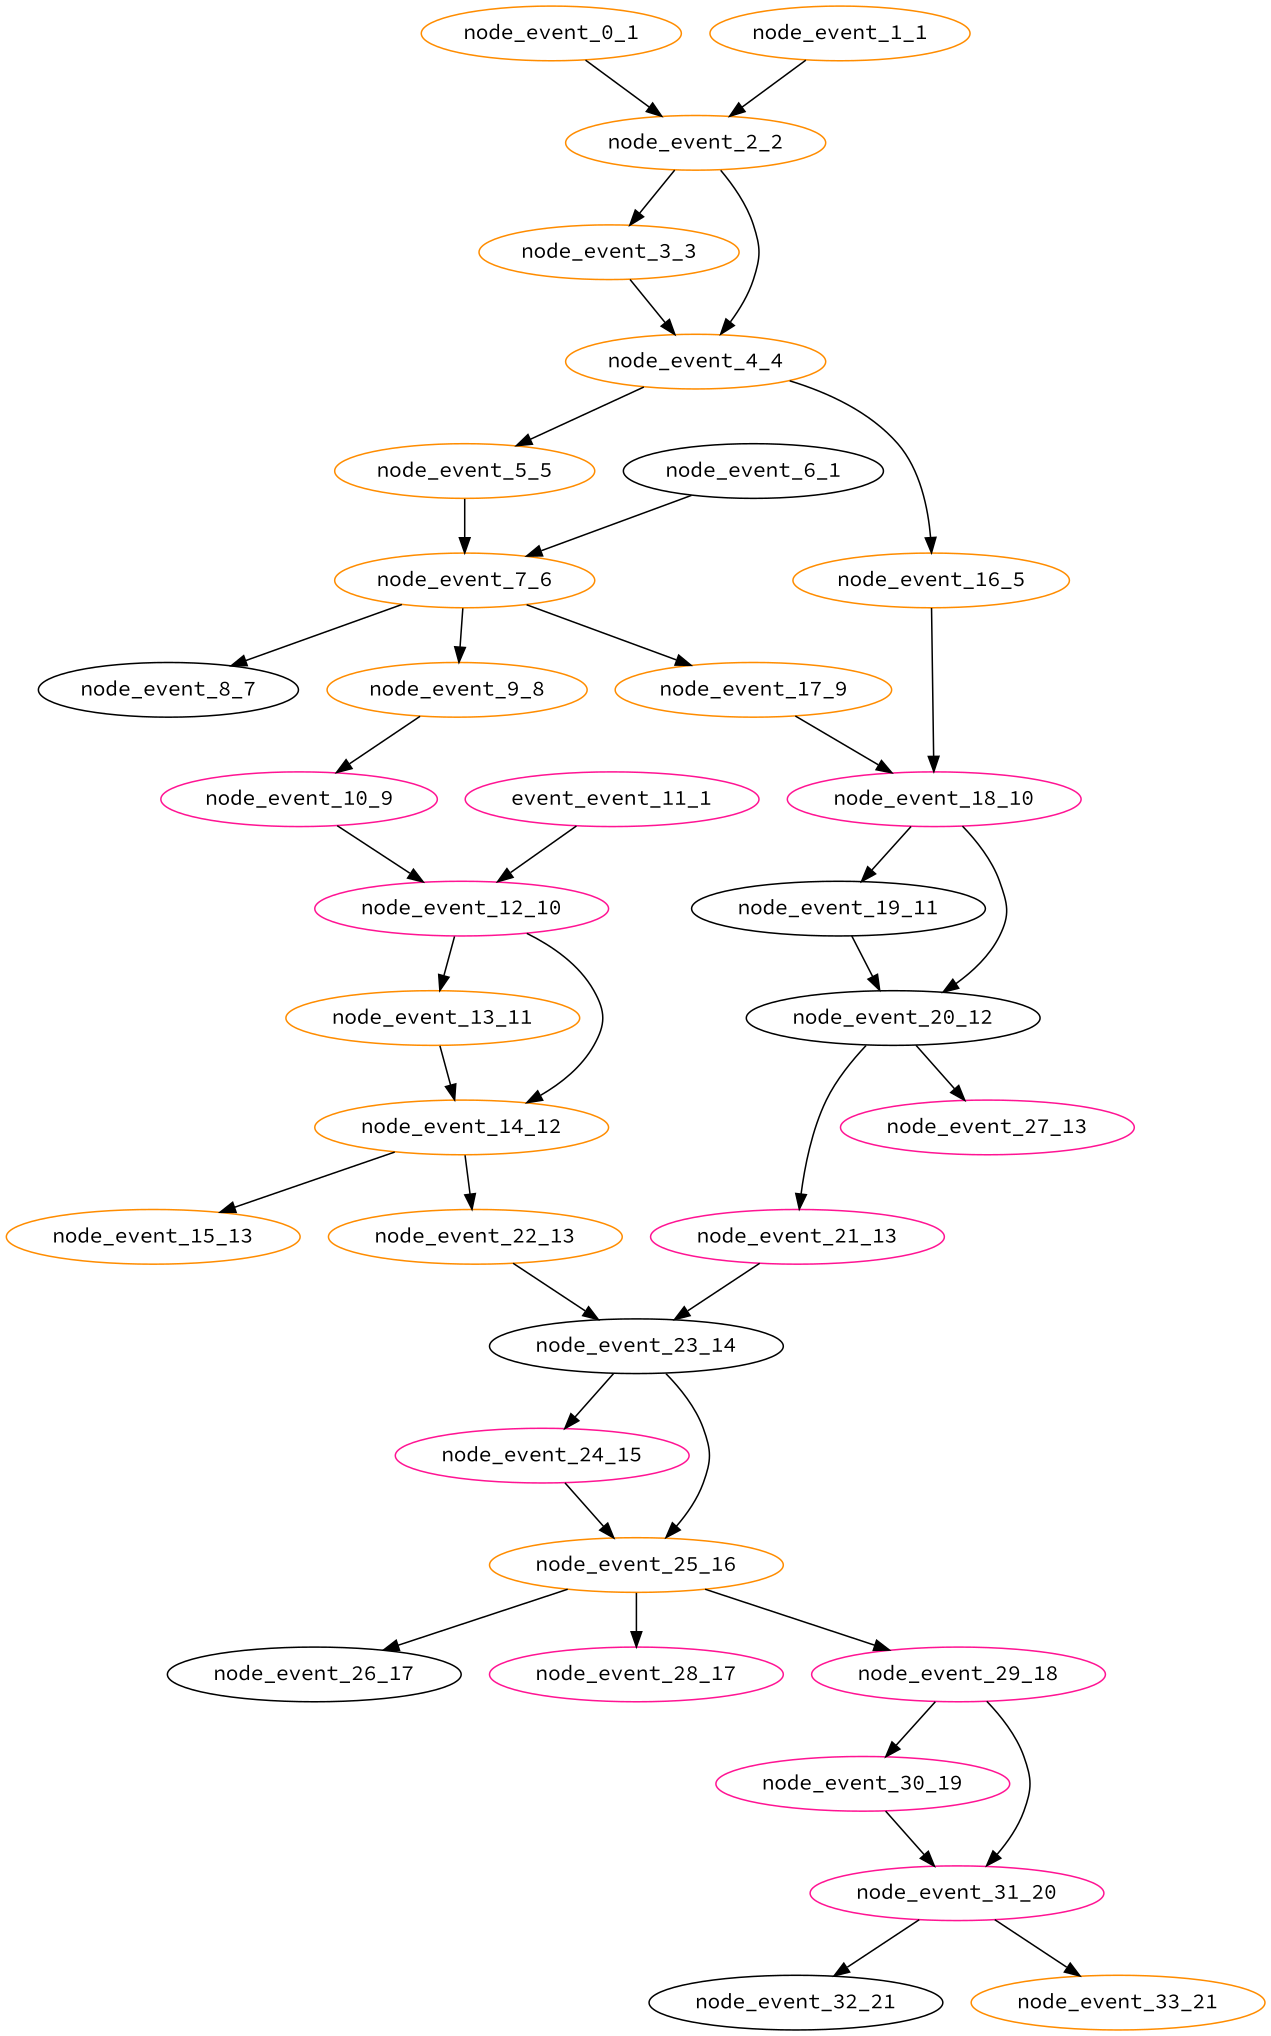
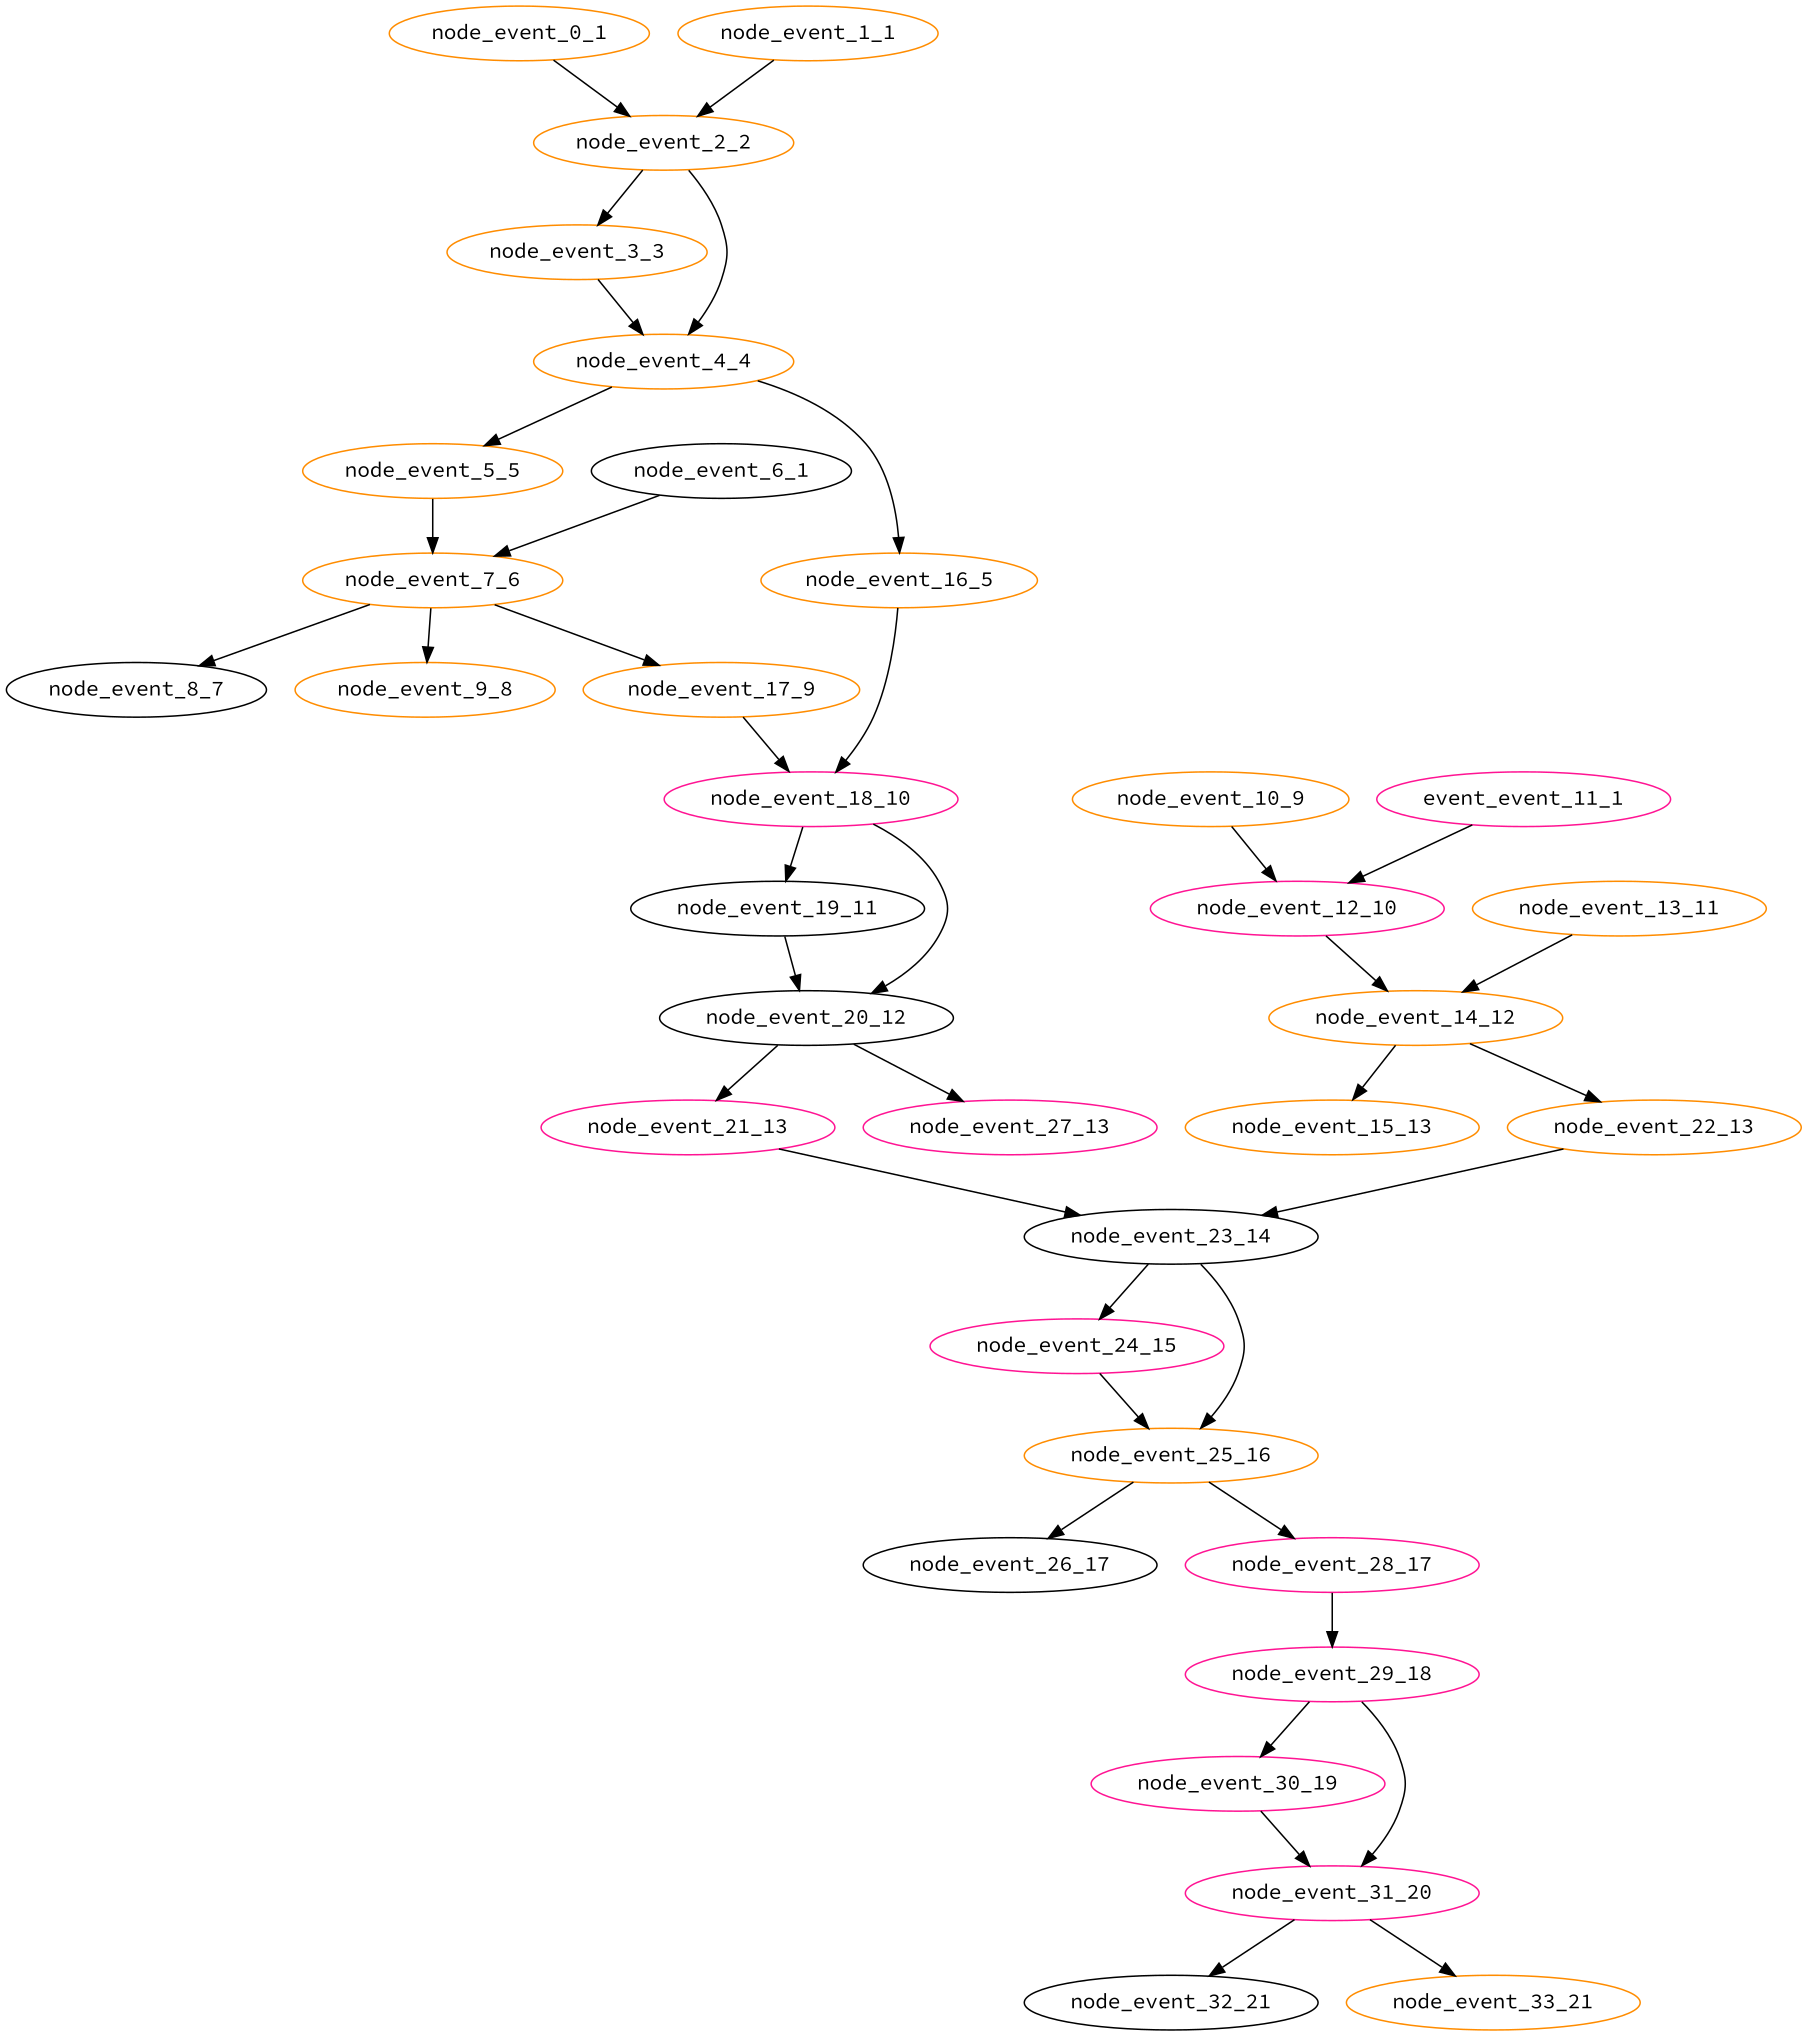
  digraph {
    fontname="Source Code Pro"
    node [Dependencies=0 Depth=1 EventType="DotQasm.Scheduling.GateEvent" Latency="00:00:00.0010000" Priority=0.019000000000000003 color=darkorange fontname="Source Code Pro"]
    edge [fontname="Source Code Pro"]
    node_event_0_1 [EventIndex=0 Priority=0.031000000000000014]
    node_event_2_2 [Dependencies=2 Depth=2 EventIndex=2 EventType="DotQasm.Scheduling.ControlledGateEvent" Latency="00:00:00.0020000" Priority=0.030000000000000013]
    node_event_3_3 [Dependencies=3 Depth=3 EventIndex=3 Priority=0.02800000000000001]
    node_event_4_4 [Dependencies=7 Depth=4 EventIndex=4 EventType="DotQasm.Scheduling.ControlledGateEvent" Latency="00:00:00.0020000" Priority=0.02700000000000001]
    node_event_1_1 [EventIndex=1 Priority=0.031000000000000014]
    node_event_5_5 [Dependencies=8 Depth=5 EventIndex=5 Priority=0.02500000000000001]
    node_event_16_5 [Dependencies=8 Depth=5 EventIndex=16]
    node_event_7_6 [Dependencies=10 Depth=6 EventIndex=7 EventType="DotQasm.Scheduling.ControlledGateEvent" Latency="00:00:00.0020000" Priority=0.024000000000000007]
    node_event_18_10 [Dependencies=34 Depth=10 EventIndex=18 EventType="DotQasm.Scheduling.ControlledGateEvent" Latency="00:00:00.0020000" Priority=0.018000000000000002 color=deeppink]
    node_event_8_7 [Dependencies=11 Depth=7 EventIndex=8 Priority=0.022000000000000006 color=black]
    node_event_9_8 [Dependencies=23 Depth=8 EventIndex=9 EventType="DotQasm.Scheduling.ControlledGateEvent" Latency="00:00:00.0020000" Priority=0.021000000000000005]
    node_event_17_9 [Dependencies=24 Depth=9 EventIndex=17]
    node_event_6_1 [EventIndex=6 Priority=0.02500000000000001 color=black]
-   node_event_10_9 [Dependencies=24 Depth=9 EventIndex=10 color=deeppink]
+   node_event_10_9 [Dependencies=24 Depth=9 EventIndex=10]
    node_event_12_10 [Dependencies=26 Depth=10 EventIndex=12 EventType="DotQasm.Scheduling.ControlledGateEvent" Latency="00:00:00.0020000" Priority=0.018000000000000002 color=deeppink]
    node_event_13_11 [Dependencies=27 Depth=11 EventIndex=13 Priority=0.016]
    node_event_14_12 [Dependencies=55 Depth=12 EventIndex=14 EventType="DotQasm.Scheduling.ControlledGateEvent" Latency="00:00:00.0020000" Priority=0.015000000000000001]
    n18 [EventIndex=11 color=deeppink label=event_event_11_1]
    node_event_15_13 [Dependencies=56 Depth=13 EventIndex=15 Priority=0.001]
    node_event_22_13 [Dependencies=56 Depth=13 EventIndex=22 Priority=0.013000000000000001]
    node_event_23_14 [Dependencies=130 Depth=14 EventIndex=23 EventType="DotQasm.Scheduling.ControlledGateEvent" Latency="00:00:00.0020000" Priority=0.012000000000000002 color=black]
    node_event_19_11 [Dependencies=35 Depth=11 EventIndex=19 Priority=0.016 color=black]
    node_event_20_12 [Dependencies=71 Depth=12 EventIndex=20 EventType="DotQasm.Scheduling.ControlledGateEvent" Latency="00:00:00.0020000" Priority=0.015000000000000001 color=black]
    node_event_21_13 [Dependencies=72 Depth=13 EventIndex=21 Priority=0.013000000000000001 color=deeppink]
    node_event_27_13 [Dependencies=72 Depth=13 EventIndex=27 Priority=0.007 color=deeppink]
    node_event_24_15 [Dependencies=131 Depth=15 EventIndex=24 Priority=0.010000000000000002 color=deeppink]
    node_event_25_16 [Dependencies=263 Depth=16 EventIndex=25 EventType="DotQasm.Scheduling.ControlledGateEvent" Latency="00:00:00.0020000" Priority=0.009000000000000001]
    node_event_26_17 [Dependencies=264 Depth=17 EventIndex=26 Priority=0.001 color=black]
    node_event_28_17 [Dependencies=264 Depth=17 EventIndex=28 Priority=0.007 color=deeppink]
    node_event_29_18 [Dependencies=338 Depth=18 EventIndex=29 EventType="DotQasm.Scheduling.ControlledGateEvent" Latency="00:00:00.0020000" Priority=0.006 color=deeppink]
    node_event_30_19 [Dependencies=339 Depth=19 EventIndex=30 Priority=0.004 color=deeppink]
    node_event_31_20 [Dependencies=679 Depth=20 EventIndex=31 EventType="DotQasm.Scheduling.ControlledGateEvent" Latency="00:00:00.0020000" Priority=0.003 color=deeppink]
    node_event_32_21 [Dependencies=680 Depth=21 EventIndex=32 Priority=0.001 color=black]
    node_event_33_21 [Dependencies=680 Depth=21 EventIndex=33 Priority=0.001]
    node_event_0_1 -> node_event_2_2
    node_event_2_2 -> node_event_3_3
    node_event_2_2 -> node_event_4_4
    node_event_3_3 -> node_event_4_4
    node_event_4_4 -> node_event_5_5
    node_event_4_4 -> node_event_16_5
    node_event_1_1 -> node_event_2_2
    node_event_5_5 -> node_event_7_6
    node_event_16_5 -> node_event_18_10
    node_event_7_6 -> node_event_8_7
    node_event_7_6 -> node_event_9_8
    node_event_7_6 -> node_event_17_9
    node_event_18_10 -> node_event_19_11
    node_event_18_10 -> node_event_20_12
-   node_event_9_8 -> node_event_10_9
    node_event_17_9 -> node_event_18_10
    node_event_6_1 -> node_event_7_6
    node_event_10_9 -> node_event_12_10
-   node_event_12_10 -> node_event_13_11
    node_event_12_10 -> node_event_14_12
    node_event_13_11 -> node_event_14_12
    node_event_14_12 -> node_event_15_13
    node_event_14_12 -> node_event_22_13
    n18 -> node_event_12_10
    node_event_22_13 -> node_event_23_14
    node_event_23_14 -> node_event_24_15
    node_event_23_14 -> node_event_25_16
    node_event_19_11 -> node_event_20_12
    node_event_20_12 -> node_event_21_13
    node_event_20_12 -> node_event_27_13
    node_event_21_13 -> node_event_23_14
    node_event_24_15 -> node_event_25_16
    node_event_25_16 -> node_event_26_17
    node_event_25_16 -> node_event_28_17
-   node_event_25_16 -> node_event_29_18
+   node_event_28_17 -> node_event_29_18
    node_event_29_18 -> node_event_30_19
    node_event_29_18 -> node_event_31_20
    node_event_30_19 -> node_event_31_20
    node_event_31_20 -> node_event_32_21
    node_event_31_20 -> node_event_33_21
  }
